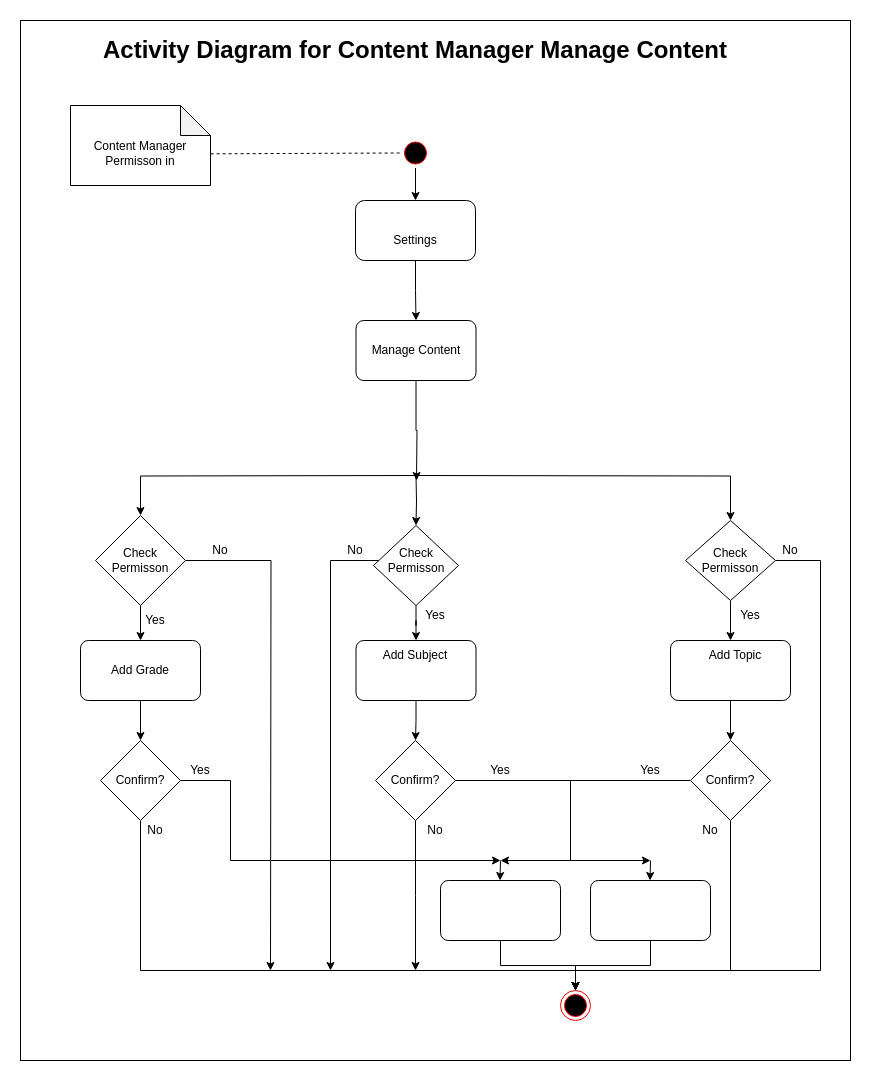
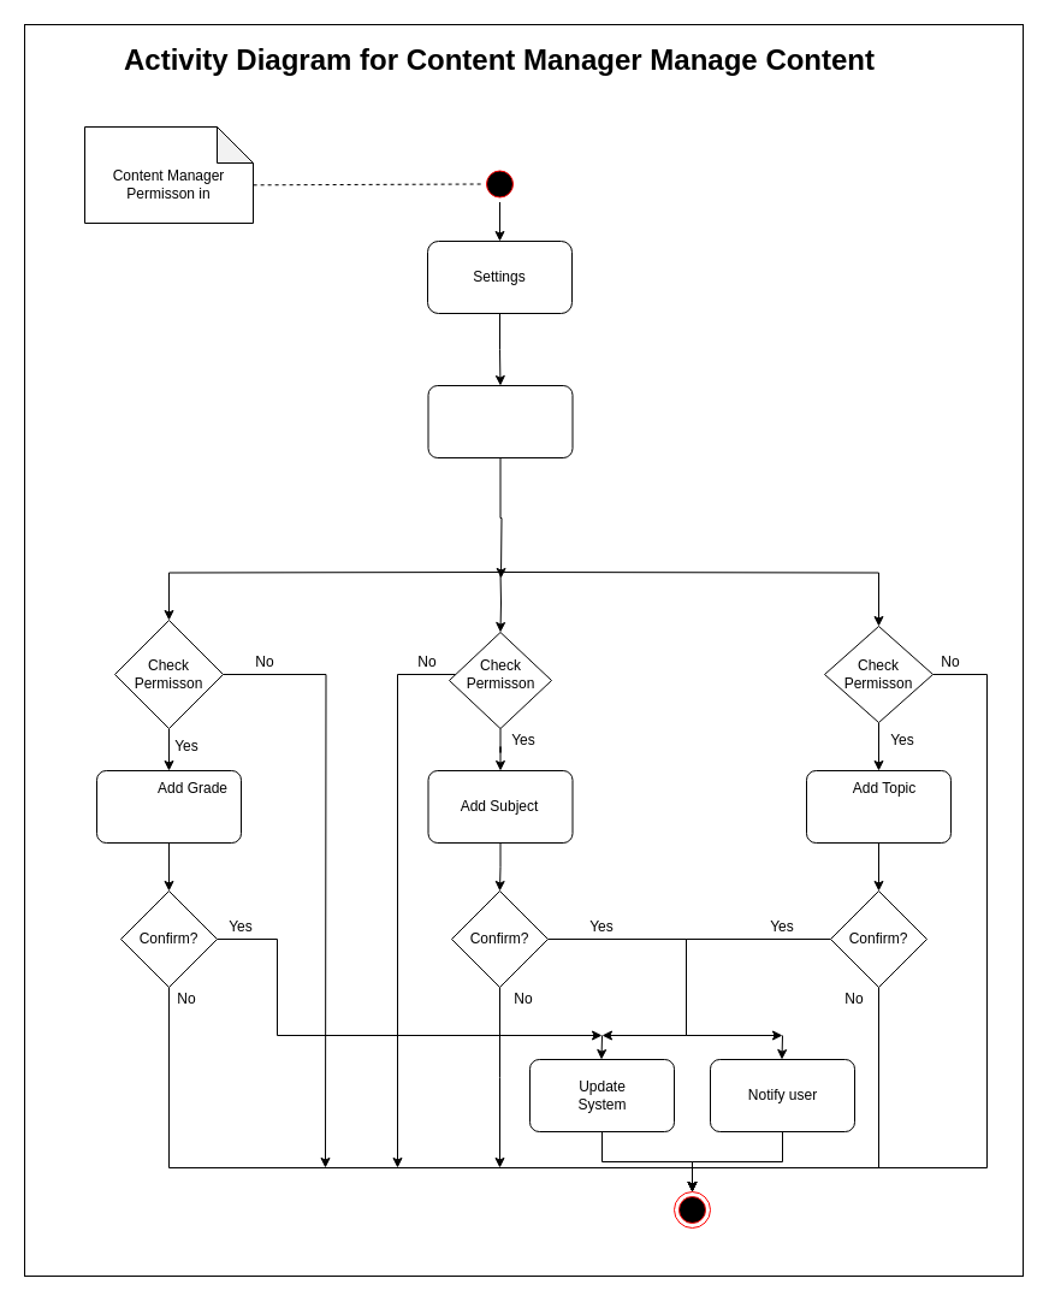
  <mxCell id="0" />
  <mxCell id="1" parent="0" />
  <mxCell id="2" value="" style="rounded=0;whiteSpace=wrap;html=1;" parent="1" vertex="1"><mxGeometry x="20" y="20" width="830" height="1040" as="geometry" /></mxCell>
  <mxCell id="3" value="" style="edgeStyle=orthogonalEdgeStyle;rounded=0;orthogonalLoop=1;jettySize=auto;html=1;" parent="1" source="4" target="6" edge="1"><mxGeometry relative="1" as="geometry" /></mxCell>
  <mxCell id="4" value="" style="ellipse;html=1;shape=startState;fillColor=#000000;strokeColor=#ff0000;" parent="1" vertex="1"><mxGeometry x="400" y="137.5" width="30" height="30" as="geometry" /></mxCell>
  <mxCell id="5" value="" style="edgeStyle=orthogonalEdgeStyle;rounded=0;orthogonalLoop=1;jettySize=auto;html=1;entryX=0.5;entryY=0;entryDx=0;entryDy=0;" parent="1" source="6" target="14" edge="1"><mxGeometry relative="1" as="geometry"><mxPoint x="415" y="360" as="targetPoint" /></mxGeometry></mxCell>
  <mxCell id="6" value="" style="rounded=1;whiteSpace=wrap;html=1;" parent="1" vertex="1"><mxGeometry x="355" y="200" width="120" height="60" as="geometry" /></mxCell>
  <mxCell id="7" value="" style="ellipse;html=1;shape=endState;fillColor=#000000;strokeColor=#ff0000;" parent="1" vertex="1"><mxGeometry x="560" y="990" width="30" height="30" as="geometry" /></mxCell>
- <mxCell id="8" value="Settings" style="text;html=1;strokeColor=none;fillColor=none;align=center;verticalAlign=middle;whiteSpace=wrap;rounded=0;" parent="1" vertex="1"><mxGeometry x="370" y="230" width="90" height="20" as="geometry" /></mxCell>
+ <mxCell id="8" value="Settings" style="text;html=1;strokeColor=none;fillColor=none;align=center;verticalAlign=middle;whiteSpace=wrap;rounded=0;" parent="1" vertex="1"><mxGeometry x="370" y="220" width="90" height="20" as="geometry" /></mxCell>
  <mxCell id="9" value="&lt;font style=&quot;font-size: 24px&quot;&gt;&lt;b&gt;Activity Diagram for Content Manager Manage Content&lt;/b&gt;&lt;/font&gt;" style="text;html=1;strokeColor=none;fillColor=none;align=center;verticalAlign=middle;whiteSpace=wrap;rounded=0;" parent="1" vertex="1"><mxGeometry x="40" y="30" width="750" height="40" as="geometry" /></mxCell>
  <mxCell id="10" value="" style="shape=note;whiteSpace=wrap;html=1;backgroundOutline=1;darkOpacity=0.05;" parent="1" vertex="1"><mxGeometry x="70" y="105" width="140" height="80" as="geometry" /></mxCell>
  <mxCell id="11" value="" style="endArrow=none;dashed=1;html=1;entryX=0;entryY=0.5;entryDx=0;entryDy=0;exitX=1.001;exitY=0.604;exitDx=0;exitDy=0;exitPerimeter=0;" parent="1" source="10" target="4" edge="1"><mxGeometry width="50" height="50" relative="1" as="geometry"><mxPoint x="210" y="160" as="sourcePoint" /><mxPoint x="490" y="360" as="targetPoint" /></mxGeometry></mxCell>
  <mxCell id="12" value="Content Manager Permisson in" style="text;html=1;strokeColor=none;fillColor=none;align=center;verticalAlign=middle;whiteSpace=wrap;rounded=0;" parent="1" vertex="1"><mxGeometry x="80" y="130" width="120" height="45" as="geometry" /></mxCell>
  <mxCell id="13" value="" style="edgeStyle=orthogonalEdgeStyle;rounded=0;orthogonalLoop=1;jettySize=auto;html=1;" edge="1" parent="1" source="14"><mxGeometry relative="1" as="geometry"><mxPoint x="416" y="480" as="targetPoint" /></mxGeometry></mxCell>
  <mxCell id="14" value="" style="rounded=1;whiteSpace=wrap;html=1;arcSize=13;" vertex="1" parent="1"><mxGeometry x="355.5" y="320" width="120" height="60" as="geometry" /></mxCell>
  <mxCell id="15" value="" style="edgeStyle=orthogonalEdgeStyle;rounded=0;orthogonalLoop=1;jettySize=auto;html=1;" edge="1" parent="1" target="27"><mxGeometry relative="1" as="geometry"><mxPoint x="415.5" y="475" as="sourcePoint" /></mxGeometry></mxCell>
- <mxCell id="16" value="Manage Content" style="text;html=1;strokeColor=none;fillColor=none;align=center;verticalAlign=middle;whiteSpace=wrap;rounded=0;" parent="1" vertex="1"><mxGeometry x="365.5" y="330" width="100" height="40" as="geometry" /></mxCell>
  <mxCell id="17" value="" style="edgeStyle=orthogonalEdgeStyle;rounded=0;orthogonalLoop=1;jettySize=auto;html=1;entryX=0.5;entryY=0;entryDx=0;entryDy=0;exitX=0.5;exitY=1;exitDx=0;exitDy=0;" edge="1" parent="1" source="18" target="7"><mxGeometry relative="1" as="geometry"><mxPoint x="317" y="970" as="targetPoint" /></mxGeometry></mxCell>
  <mxCell id="18" value="" style="rounded=1;whiteSpace=wrap;html=1;arcSize=13;" vertex="1" parent="1"><mxGeometry x="440" y="880" width="120" height="60" as="geometry" /></mxCell>
  <mxCell id="19" value="" style="rounded=1;whiteSpace=wrap;html=1;arcSize=13;" vertex="1" parent="1"><mxGeometry x="590" y="880" width="120" height="60" as="geometry" /></mxCell>
  <mxCell id="20" value="" style="edgeStyle=orthogonalEdgeStyle;rounded=0;orthogonalLoop=1;jettySize=auto;html=1;entryX=0.5;entryY=0;entryDx=0;entryDy=0;exitX=0.5;exitY=1;exitDx=0;exitDy=0;" edge="1" parent="1" source="19" target="7"><mxGeometry relative="1" as="geometry"><mxPoint x="327" y="900" as="sourcePoint" /><mxPoint x="425" y="970" as="targetPoint" /></mxGeometry></mxCell>
+ <mxCell id="21" value="Update System" style="text;html=1;strokeColor=none;fillColor=none;align=center;verticalAlign=middle;whiteSpace=wrap;rounded=0;" vertex="1" parent="1"><mxGeometry x="468.5" y="900" width="63" height="20" as="geometry" /></mxCell>
+ <mxCell id="22" value="Notify user" style="text;html=1;strokeColor=none;fillColor=none;align=center;verticalAlign=middle;whiteSpace=wrap;rounded=0;" vertex="1" parent="1"><mxGeometry x="618.5" y="900" width="63" height="20" as="geometry" /></mxCell>
  <mxCell id="23" value="" style="edgeStyle=orthogonalEdgeStyle;rounded=0;orthogonalLoop=1;jettySize=auto;html=1;exitX=0.5;exitY=1;exitDx=0;exitDy=0;" edge="1" parent="1" target="33"><mxGeometry relative="1" as="geometry"><mxPoint x="415.5" y="475" as="sourcePoint" /></mxGeometry></mxCell>
  <mxCell id="24" value="" style="edgeStyle=orthogonalEdgeStyle;rounded=0;orthogonalLoop=1;jettySize=auto;html=1;exitX=0.5;exitY=1;exitDx=0;exitDy=0;" edge="1" parent="1" target="30"><mxGeometry relative="1" as="geometry"><mxPoint x="415.5" y="475" as="sourcePoint" /></mxGeometry></mxCell>
  <mxCell id="25" value="" style="edgeStyle=orthogonalEdgeStyle;rounded=0;orthogonalLoop=1;jettySize=auto;html=1;entryX=0.5;entryY=0;entryDx=0;entryDy=0;" edge="1" parent="1" source="27" target="37"><mxGeometry relative="1" as="geometry"><mxPoint x="415" y="680" as="targetPoint" /></mxGeometry></mxCell>
  <mxCell id="26" value="" style="edgeStyle=orthogonalEdgeStyle;rounded=0;orthogonalLoop=1;jettySize=auto;html=1;" edge="1" parent="1" source="27"><mxGeometry relative="1" as="geometry"><mxPoint x="330" y="970" as="targetPoint" /><Array as="points"><mxPoint x="330" y="560" /><mxPoint x="330" y="970" /></Array></mxGeometry></mxCell>
  <mxCell id="27" value="" style="rhombus;whiteSpace=wrap;html=1;" vertex="1" parent="1"><mxGeometry x="373" y="525" width="85" height="80" as="geometry" /></mxCell>
  <mxCell id="28" value="" style="edgeStyle=orthogonalEdgeStyle;rounded=0;orthogonalLoop=1;jettySize=auto;html=1;entryX=0.5;entryY=0;entryDx=0;entryDy=0;" edge="1" parent="1" source="30" target="35"><mxGeometry relative="1" as="geometry"><mxPoint x="140" y="680" as="targetPoint" /></mxGeometry></mxCell>
  <mxCell id="29" value="" style="edgeStyle=orthogonalEdgeStyle;rounded=0;orthogonalLoop=1;jettySize=auto;html=1;" edge="1" parent="1" source="30"><mxGeometry relative="1" as="geometry"><mxPoint x="270" y="970" as="targetPoint" /></mxGeometry></mxCell>
  <mxCell id="30" value="" style="rhombus;whiteSpace=wrap;html=1;" vertex="1" parent="1"><mxGeometry x="95" y="515" width="90" height="90" as="geometry" /></mxCell>
  <mxCell id="31" value="" style="edgeStyle=orthogonalEdgeStyle;rounded=0;orthogonalLoop=1;jettySize=auto;html=1;entryX=0.5;entryY=0;entryDx=0;entryDy=0;" edge="1" parent="1" source="33" target="39"><mxGeometry relative="1" as="geometry"><mxPoint x="730" y="680" as="targetPoint" /></mxGeometry></mxCell>
  <mxCell id="32" value="" style="edgeStyle=orthogonalEdgeStyle;rounded=0;orthogonalLoop=1;jettySize=auto;html=1;" edge="1" parent="1" source="33"><mxGeometry relative="1" as="geometry"><mxPoint x="575" y="990" as="targetPoint" /><Array as="points"><mxPoint x="820" y="560" /><mxPoint x="820" y="970" /><mxPoint x="575" y="970" /></Array></mxGeometry></mxCell>
  <mxCell id="33" value="" style="rhombus;whiteSpace=wrap;html=1;" vertex="1" parent="1"><mxGeometry x="685" y="520" width="90" height="80" as="geometry" /></mxCell>
  <mxCell id="34" value="" style="edgeStyle=orthogonalEdgeStyle;rounded=0;orthogonalLoop=1;jettySize=auto;html=1;" edge="1" parent="1" source="35" target="66"><mxGeometry relative="1" as="geometry" /></mxCell>
  <mxCell id="35" value="" style="rounded=1;whiteSpace=wrap;html=1;arcSize=13;" vertex="1" parent="1"><mxGeometry x="80" y="640" width="120" height="60" as="geometry" /></mxCell>
  <mxCell id="36" value="" style="edgeStyle=orthogonalEdgeStyle;rounded=0;orthogonalLoop=1;jettySize=auto;html=1;" edge="1" parent="1" source="37" target="42"><mxGeometry relative="1" as="geometry" /></mxCell>
  <mxCell id="37" value="" style="rounded=1;whiteSpace=wrap;html=1;arcSize=13;" vertex="1" parent="1"><mxGeometry x="355.5" y="640" width="120" height="60" as="geometry" /></mxCell>
  <mxCell id="38" value="" style="edgeStyle=orthogonalEdgeStyle;rounded=0;orthogonalLoop=1;jettySize=auto;html=1;" edge="1" parent="1" source="39" target="45"><mxGeometry relative="1" as="geometry" /></mxCell>
  <mxCell id="39" value="" style="rounded=1;whiteSpace=wrap;html=1;arcSize=13;" vertex="1" parent="1"><mxGeometry x="670" y="640" width="120" height="60" as="geometry" /></mxCell>
  <mxCell id="40" value="" style="edgeStyle=orthogonalEdgeStyle;rounded=0;orthogonalLoop=1;jettySize=auto;html=1;" edge="1" parent="1" source="42"><mxGeometry relative="1" as="geometry"><mxPoint x="500" y="860" as="targetPoint" /><Array as="points"><mxPoint x="570" y="780" /><mxPoint x="570" y="860" /><mxPoint x="500" y="860" /></Array></mxGeometry></mxCell>
  <mxCell id="41" value="" style="edgeStyle=orthogonalEdgeStyle;rounded=0;orthogonalLoop=1;jettySize=auto;html=1;" edge="1" parent="1" source="42"><mxGeometry relative="1" as="geometry"><mxPoint x="415" y="970" as="targetPoint" /></mxGeometry></mxCell>
  <mxCell id="42" value="" style="rhombus;whiteSpace=wrap;html=1;" vertex="1" parent="1"><mxGeometry x="375" y="740" width="80" height="80" as="geometry" /></mxCell>
  <mxCell id="43" value="" style="edgeStyle=orthogonalEdgeStyle;rounded=0;orthogonalLoop=1;jettySize=auto;html=1;" edge="1" parent="1" source="45"><mxGeometry relative="1" as="geometry"><mxPoint x="650" y="860" as="targetPoint" /><Array as="points"><mxPoint x="570" y="780" /><mxPoint x="570" y="860" /><mxPoint x="650" y="860" /></Array></mxGeometry></mxCell>
  <mxCell id="44" value="" style="edgeStyle=orthogonalEdgeStyle;rounded=0;orthogonalLoop=1;jettySize=auto;html=1;entryX=0.5;entryY=0;entryDx=0;entryDy=0;" edge="1" parent="1" source="45" target="7"><mxGeometry relative="1" as="geometry"><mxPoint x="580" y="990" as="targetPoint" /><Array as="points"><mxPoint x="730" y="970" /><mxPoint x="575" y="970" /></Array></mxGeometry></mxCell>
  <mxCell id="45" value="" style="rhombus;whiteSpace=wrap;html=1;" vertex="1" parent="1"><mxGeometry x="690" y="740" width="80" height="80" as="geometry" /></mxCell>
  <mxCell id="46" value="" style="endArrow=classic;html=1;entryX=0.5;entryY=0;entryDx=0;entryDy=0;" edge="1" parent="1"><mxGeometry width="50" height="50" relative="1" as="geometry"><mxPoint x="650" y="860" as="sourcePoint" /><mxPoint x="649.5" y="880" as="targetPoint" /></mxGeometry></mxCell>
  <mxCell id="47" value="" style="endArrow=classic;html=1;entryX=0.5;entryY=0;entryDx=0;entryDy=0;" edge="1" parent="1"><mxGeometry width="50" height="50" relative="1" as="geometry"><mxPoint x="500" y="860" as="sourcePoint" /><mxPoint x="499.5" y="880" as="targetPoint" /></mxGeometry></mxCell>
  <mxCell id="48" value="Check Permisson" style="text;html=1;strokeColor=none;fillColor=none;align=center;verticalAlign=middle;whiteSpace=wrap;rounded=0;" vertex="1" parent="1"><mxGeometry x="120" y="550" width="40" height="20" as="geometry" /></mxCell>
- <mxCell id="49" value="Add Grade" style="text;html=1;strokeColor=none;fillColor=none;align=center;verticalAlign=middle;whiteSpace=wrap;rounded=0;" vertex="1" parent="1"><mxGeometry x="105" y="660" width="70" height="20" as="geometry" /></mxCell>
- <mxCell id="50" value="Add Subject" style="text;html=1;strokeColor=none;fillColor=none;align=center;verticalAlign=middle;whiteSpace=wrap;rounded=0;" vertex="1" parent="1"><mxGeometry x="375" y="645" width="80" height="20" as="geometry" /></mxCell>
+ <mxCell id="49" value="Add Grade" style="text;html=1;strokeColor=none;fillColor=none;align=center;verticalAlign=middle;whiteSpace=wrap;rounded=0;" vertex="1" parent="1"><mxGeometry x="125" y="645" width="70" height="20" as="geometry" /></mxCell>
+ <mxCell id="50" value="Add Subject" style="text;html=1;strokeColor=none;fillColor=none;align=center;verticalAlign=middle;whiteSpace=wrap;rounded=0;" vertex="1" parent="1"><mxGeometry x="375" y="660" width="80" height="20" as="geometry" /></mxCell>
  <mxCell id="51" value="Add Topic" style="text;html=1;strokeColor=none;fillColor=none;align=center;verticalAlign=middle;whiteSpace=wrap;rounded=0;" vertex="1" parent="1"><mxGeometry x="700" y="645" width="70" height="20" as="geometry" /></mxCell>
  <mxCell id="52" value="Confirm?" style="text;html=1;strokeColor=none;fillColor=none;align=center;verticalAlign=middle;whiteSpace=wrap;rounded=0;" vertex="1" parent="1"><mxGeometry x="395" y="770" width="40" height="20" as="geometry" /></mxCell>
  <mxCell id="53" value="Confirm?" style="text;html=1;strokeColor=none;fillColor=none;align=center;verticalAlign=middle;whiteSpace=wrap;rounded=0;" vertex="1" parent="1"><mxGeometry x="710" y="770" width="40" height="20" as="geometry" /></mxCell>
  <mxCell id="54" value="Yes" style="text;html=1;strokeColor=none;fillColor=none;align=center;verticalAlign=middle;whiteSpace=wrap;rounded=0;" vertex="1" parent="1"><mxGeometry x="135" y="610" width="40" height="20" as="geometry" /></mxCell>
  <mxCell id="55" value="No" style="text;html=1;strokeColor=none;fillColor=none;align=center;verticalAlign=middle;whiteSpace=wrap;rounded=0;" vertex="1" parent="1"><mxGeometry x="200" y="540" width="40" height="20" as="geometry" /></mxCell>
  <mxCell id="56" value="Yes" style="text;html=1;strokeColor=none;fillColor=none;align=center;verticalAlign=middle;whiteSpace=wrap;rounded=0;" vertex="1" parent="1"><mxGeometry x="415" y="605" width="40" height="20" as="geometry" /></mxCell>
  <mxCell id="57" value="Yes" style="text;html=1;strokeColor=none;fillColor=none;align=center;verticalAlign=middle;whiteSpace=wrap;rounded=0;" vertex="1" parent="1"><mxGeometry x="730" y="605" width="40" height="20" as="geometry" /></mxCell>
  <mxCell id="58" value="No" style="text;html=1;strokeColor=none;fillColor=none;align=center;verticalAlign=middle;whiteSpace=wrap;rounded=0;" vertex="1" parent="1"><mxGeometry x="335" y="540" width="40" height="20" as="geometry" /></mxCell>
  <mxCell id="59" value="No" style="text;html=1;strokeColor=none;fillColor=none;align=center;verticalAlign=middle;whiteSpace=wrap;rounded=0;" vertex="1" parent="1"><mxGeometry x="770" y="540" width="40" height="20" as="geometry" /></mxCell>
  <mxCell id="60" value="No" style="text;html=1;strokeColor=none;fillColor=none;align=center;verticalAlign=middle;whiteSpace=wrap;rounded=0;" vertex="1" parent="1"><mxGeometry x="415" y="820" width="40" height="20" as="geometry" /></mxCell>
  <mxCell id="61" value="No" style="text;html=1;strokeColor=none;fillColor=none;align=center;verticalAlign=middle;whiteSpace=wrap;rounded=0;" vertex="1" parent="1"><mxGeometry x="690" y="820" width="40" height="20" as="geometry" /></mxCell>
  <mxCell id="62" value="Yes" style="text;html=1;strokeColor=none;fillColor=none;align=center;verticalAlign=middle;whiteSpace=wrap;rounded=0;" vertex="1" parent="1"><mxGeometry x="480" y="760" width="40" height="20" as="geometry" /></mxCell>
  <mxCell id="63" value="Yes" style="text;html=1;strokeColor=none;fillColor=none;align=center;verticalAlign=middle;whiteSpace=wrap;rounded=0;" vertex="1" parent="1"><mxGeometry x="630" y="760" width="40" height="20" as="geometry" /></mxCell>
  <mxCell id="64" value="" style="edgeStyle=orthogonalEdgeStyle;rounded=0;orthogonalLoop=1;jettySize=auto;html=1;entryX=0.5;entryY=0;entryDx=0;entryDy=0;" edge="1" parent="1" source="66" target="7"><mxGeometry relative="1" as="geometry"><mxPoint x="140" y="900" as="targetPoint" /><Array as="points"><mxPoint x="140" y="970" /><mxPoint x="575" y="970" /></Array></mxGeometry></mxCell>
  <mxCell id="65" value="" style="edgeStyle=orthogonalEdgeStyle;rounded=0;orthogonalLoop=1;jettySize=auto;html=1;exitX=1;exitY=0.5;exitDx=0;exitDy=0;" edge="1" parent="1" source="66"><mxGeometry relative="1" as="geometry"><mxPoint x="500" y="860" as="targetPoint" /><Array as="points"><mxPoint x="230" y="780" /><mxPoint x="230" y="860" /></Array></mxGeometry></mxCell>
  <mxCell id="66" value="" style="rhombus;whiteSpace=wrap;html=1;" vertex="1" parent="1"><mxGeometry x="100" y="740" width="80" height="80" as="geometry" /></mxCell>
  <mxCell id="67" value="Confirm?" style="text;html=1;strokeColor=none;fillColor=none;align=center;verticalAlign=middle;whiteSpace=wrap;rounded=0;" vertex="1" parent="1"><mxGeometry x="120" y="770" width="40" height="20" as="geometry" /></mxCell>
  <mxCell id="68" value="No" style="text;html=1;strokeColor=none;fillColor=none;align=center;verticalAlign=middle;whiteSpace=wrap;rounded=0;" vertex="1" parent="1"><mxGeometry x="135" y="820" width="40" height="20" as="geometry" /></mxCell>
  <mxCell id="69" value="Yes" style="text;html=1;strokeColor=none;fillColor=none;align=center;verticalAlign=middle;whiteSpace=wrap;rounded=0;" vertex="1" parent="1"><mxGeometry x="180" y="760" width="40" height="20" as="geometry" /></mxCell>
  <mxCell id="70" value="Check Permisson" style="text;html=1;strokeColor=none;fillColor=none;align=center;verticalAlign=middle;whiteSpace=wrap;rounded=0;" vertex="1" parent="1"><mxGeometry x="395.5" y="550" width="40" height="20" as="geometry" /></mxCell>
  <mxCell id="71" value="Check Permisson" style="text;html=1;strokeColor=none;fillColor=none;align=center;verticalAlign=middle;whiteSpace=wrap;rounded=0;" vertex="1" parent="1"><mxGeometry x="710" y="550" width="40" height="20" as="geometry" /></mxCell>
